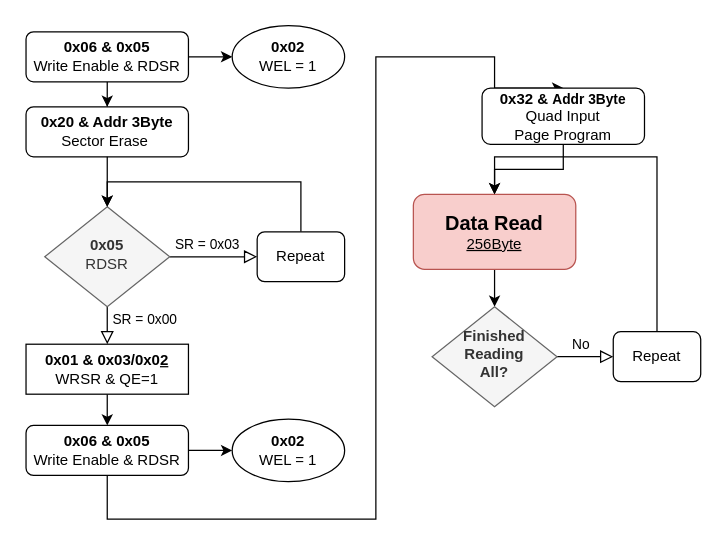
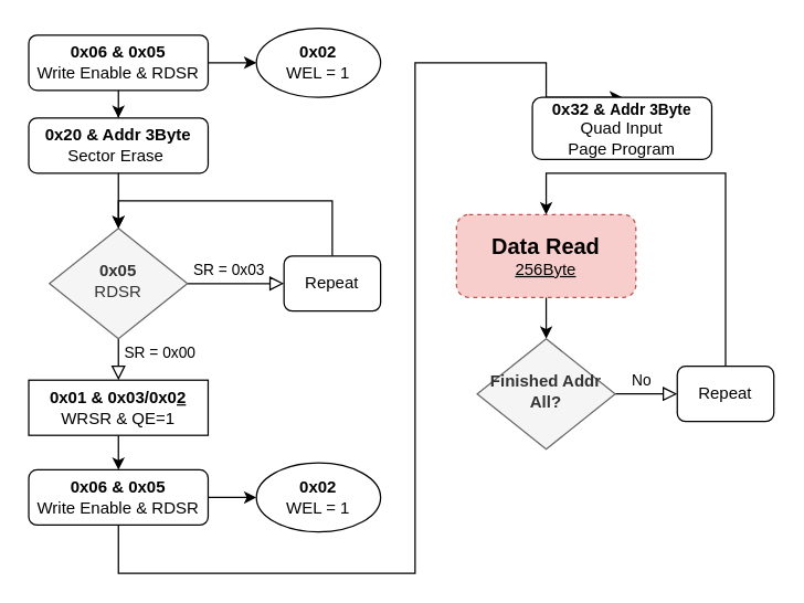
  <mxCell id="0" />
  <mxCell id="1" parent="0" />
  <mxCell id="2" value="" style="edgeStyle=orthogonalEdgeStyle;rounded=0;orthogonalLoop=1;jettySize=auto;html=1;fontSize=12;" parent="1" source="4" target="5" edge="1"><mxGeometry relative="1" as="geometry" /></mxCell>
  <mxCell id="3" value="" style="edgeStyle=orthogonalEdgeStyle;rounded=0;orthogonalLoop=1;jettySize=auto;html=1;fontSize=12;" parent="1" source="4" target="6" edge="1"><mxGeometry relative="1" as="geometry" /></mxCell>
  <mxCell id="4" value="&lt;b&gt;0x06 &amp;amp; 0x05&lt;br&gt;&lt;/b&gt;Write Enable &amp;amp; RDSR" style="rounded=1;whiteSpace=wrap;html=1;fontSize=12;glass=0;strokeWidth=1;shadow=0;" parent="1" vertex="1"><mxGeometry x="20" y="25" width="130" height="40" as="geometry" /></mxCell>
  <mxCell id="5" value="&lt;b&gt;0x02&lt;/b&gt;&lt;br&gt;WEL = 1" style="ellipse;whiteSpace=wrap;html=1;rounded=1;shadow=0;strokeWidth=1;glass=0;" parent="1" vertex="1"><mxGeometry x="185" y="20" width="90" height="50" as="geometry" /></mxCell>
  <mxCell id="6" value="&lt;b&gt;0x20&amp;nbsp;&lt;/b&gt;&lt;b&gt;&amp;amp; Addr 3Byte&lt;/b&gt;&lt;br&gt;Sector Erase&amp;nbsp;" style="whiteSpace=wrap;html=1;rounded=1;shadow=0;strokeWidth=1;glass=0;" parent="1" vertex="1"><mxGeometry x="20" y="85" width="130" height="40" as="geometry" /></mxCell>
  <mxCell id="7" style="edgeStyle=orthogonalEdgeStyle;rounded=0;orthogonalLoop=1;jettySize=auto;html=1;fontSize=11;" edge="1" parent="1" source="8"><mxGeometry relative="1" as="geometry"><mxPoint x="395" y="245" as="targetPoint" /></mxGeometry></mxCell>
- <mxCell id="8" value="&lt;b style=&quot;font-size: 16px&quot;&gt;Data Read&lt;br&gt;&lt;/b&gt;&lt;u&gt;256Byte&lt;/u&gt;" style="whiteSpace=wrap;html=1;rounded=1;shadow=0;strokeWidth=1;glass=0;fillColor=#f8cecc;strokeColor=#b85450;" parent="1" vertex="1"><mxGeometry x="330" y="155" width="130" height="60" as="geometry" /></mxCell>
+ <mxCell id="8" value="&lt;b style=&quot;font-size: 16px&quot;&gt;Data Read&lt;br&gt;&lt;/b&gt;&lt;u&gt;256Byte&lt;/u&gt;" style="whiteSpace=wrap;html=1;rounded=1;shadow=0;strokeWidth=1;glass=0;fillColor=#f8cecc;strokeColor=#b85450;dashed=1;" parent="1" vertex="1"><mxGeometry x="330" y="155" width="130" height="60" as="geometry" /></mxCell>
  <mxCell id="9" value="SR = 0x00" style="rounded=0;html=1;jettySize=auto;orthogonalLoop=1;fontSize=11;endArrow=block;endFill=0;endSize=8;strokeWidth=1;shadow=0;labelBackgroundColor=none;edgeStyle=orthogonalEdgeStyle;entryX=0.5;entryY=0;entryDx=0;entryDy=0;" edge="1" parent="1" source="11" target="16"><mxGeometry x="0.2" y="30" relative="1" as="geometry"><mxPoint as="offset" /><mxPoint x="85" y="275" as="targetPoint" /></mxGeometry></mxCell>
  <mxCell id="10" value="SR = 0x03" style="edgeStyle=orthogonalEdgeStyle;rounded=0;html=1;jettySize=auto;orthogonalLoop=1;fontSize=11;endArrow=block;endFill=0;endSize=8;strokeWidth=1;shadow=0;labelBackgroundColor=none;" edge="1" parent="1" source="11" target="13"><mxGeometry x="-0.143" y="10" relative="1" as="geometry"><mxPoint as="offset" /></mxGeometry></mxCell>
  <mxCell id="11" value="&lt;b&gt;0x05&lt;/b&gt;&lt;br&gt;RDSR" style="rhombus;whiteSpace=wrap;html=1;shadow=0;fontFamily=Helvetica;fontSize=12;align=center;strokeWidth=1;spacing=6;spacingTop=-4;fillColor=#f5f5f5;fontColor=#333333;strokeColor=#666666;" vertex="1" parent="1"><mxGeometry x="35" y="165" width="100" height="80" as="geometry" /></mxCell>
  <mxCell id="12" style="edgeStyle=orthogonalEdgeStyle;rounded=0;orthogonalLoop=1;jettySize=auto;html=1;entryX=0.5;entryY=0;entryDx=0;entryDy=0;fontSize=12;exitX=0.5;exitY=0;exitDx=0;exitDy=0;" edge="1" parent="1" source="13" target="11"><mxGeometry relative="1" as="geometry"><Array as="points"><mxPoint x="240" y="145" /><mxPoint x="85" y="145" /></Array></mxGeometry></mxCell>
  <mxCell id="13" value="Repeat" style="rounded=1;whiteSpace=wrap;html=1;fontSize=12;glass=0;strokeWidth=1;shadow=0;" vertex="1" parent="1"><mxGeometry x="205" y="185" width="70" height="40" as="geometry" /></mxCell>
  <mxCell id="14" value="" style="edgeStyle=orthogonalEdgeStyle;rounded=0;orthogonalLoop=1;jettySize=auto;html=1;fontSize=12;exitX=0.5;exitY=1;exitDx=0;exitDy=0;" edge="1" parent="1" target="11" source="6"><mxGeometry relative="1" as="geometry"><mxPoint x="85" y="145" as="sourcePoint" /></mxGeometry></mxCell>
  <mxCell id="15" value="" style="edgeStyle=orthogonalEdgeStyle;rounded=0;orthogonalLoop=1;jettySize=auto;html=1;fontSize=12;entryX=0.5;entryY=0;entryDx=0;entryDy=0;" edge="1" parent="1" source="16" target="19"><mxGeometry relative="1" as="geometry"><mxPoint x="85" y="355" as="targetPoint" /></mxGeometry></mxCell>
  <mxCell id="16" value="&lt;b&gt;0x01 &amp;amp; 0x03/0x0&lt;u&gt;2&lt;/u&gt;&lt;br&gt;&lt;/b&gt;WRSR &amp;amp; QE=1" style="whiteSpace=wrap;html=1;shadow=0;strokeWidth=1;glass=0;rounded=0;" vertex="1" parent="1"><mxGeometry x="20" y="275" width="130" height="40" as="geometry" /></mxCell>
  <mxCell id="17" value="" style="edgeStyle=orthogonalEdgeStyle;rounded=0;orthogonalLoop=1;jettySize=auto;html=1;fontSize=12;" edge="1" source="19" target="20" parent="1"><mxGeometry relative="1" as="geometry" /></mxCell>
  <mxCell id="18" value="" style="edgeStyle=orthogonalEdgeStyle;rounded=0;orthogonalLoop=1;jettySize=auto;html=1;entryX=0.5;entryY=0;entryDx=0;entryDy=0;exitX=0.5;exitY=1;exitDx=0;exitDy=0;" edge="1" parent="1" source="19" target="22"><mxGeometry relative="1" as="geometry"><Array as="points"><mxPoint x="85" y="415" /><mxPoint x="300" y="415" /><mxPoint x="300" y="45" /><mxPoint x="395" y="45" /></Array></mxGeometry></mxCell>
  <mxCell id="19" value="&lt;b&gt;0x06 &amp;amp; 0x05&lt;br&gt;&lt;/b&gt;Write Enable &amp;amp; RDSR" style="rounded=1;whiteSpace=wrap;html=1;fontSize=12;glass=0;strokeWidth=1;shadow=0;" vertex="1" parent="1"><mxGeometry x="20" y="340" width="130" height="40" as="geometry" /></mxCell>
  <mxCell id="20" value="&lt;b&gt;0x02&lt;/b&gt;&lt;br&gt;WEL = 1" style="ellipse;whiteSpace=wrap;html=1;rounded=1;shadow=0;strokeWidth=1;glass=0;" vertex="1" parent="1"><mxGeometry x="185" y="335" width="90" height="50" as="geometry" /></mxCell>
- <mxCell id="21" value="" style="edgeStyle=orthogonalEdgeStyle;rounded=0;orthogonalLoop=1;jettySize=auto;html=1;fontSize=11;" edge="1" parent="1" source="22" target="8"><mxGeometry relative="1" as="geometry" /></mxCell>
  <mxCell id="22" value="&lt;b&gt;0x32 &amp;amp; &lt;font style=&quot;font-size: 11px&quot;&gt;Addr 3Byte&lt;/font&gt;&lt;/b&gt;&lt;br&gt;Quad Input&lt;br&gt;Page Program" style="rounded=1;whiteSpace=wrap;html=1;fontSize=12;glass=0;strokeWidth=1;shadow=0;" vertex="1" parent="1"><mxGeometry x="385" y="70" width="130" height="45" as="geometry" /></mxCell>
  <mxCell id="23" value="No" style="edgeStyle=orthogonalEdgeStyle;rounded=0;html=1;jettySize=auto;orthogonalLoop=1;fontSize=11;endArrow=block;endFill=0;endSize=8;strokeWidth=1;shadow=0;labelBackgroundColor=none;" edge="1" source="24" target="26" parent="1"><mxGeometry x="-0.143" y="10" relative="1" as="geometry"><mxPoint as="offset" /></mxGeometry></mxCell>
- <mxCell id="24" value="&lt;b&gt;Finished Reading&lt;br&gt;All?&lt;br&gt;&lt;/b&gt;" style="rhombus;whiteSpace=wrap;html=1;shadow=0;fontFamily=Helvetica;fontSize=12;align=center;strokeWidth=1;spacing=6;spacingTop=-4;fillColor=#f5f5f5;fontColor=#333333;strokeColor=#666666;" vertex="1" parent="1"><mxGeometry x="345" y="245" width="100" height="80" as="geometry" /></mxCell>
+ <mxCell id="24" value="&lt;b&gt;Finished Addr&lt;br&gt;All?&lt;br&gt;&lt;/b&gt;" style="rhombus;whiteSpace=wrap;html=1;shadow=0;fontFamily=Helvetica;fontSize=12;align=center;strokeWidth=1;spacing=6;spacingTop=-4;fillColor=#f5f5f5;fontColor=#333333;strokeColor=#666666;" vertex="1" parent="1"><mxGeometry x="345" y="245" width="100" height="80" as="geometry" /></mxCell>
  <mxCell id="25" style="edgeStyle=orthogonalEdgeStyle;rounded=0;orthogonalLoop=1;jettySize=auto;html=1;entryX=0.5;entryY=0;entryDx=0;entryDy=0;fontSize=11;exitX=0.5;exitY=0;exitDx=0;exitDy=0;" edge="1" parent="1" source="26" target="8"><mxGeometry relative="1" as="geometry"><Array as="points"><mxPoint x="525" y="125" /><mxPoint x="395" y="125" /></Array></mxGeometry></mxCell>
  <mxCell id="26" value="Repeat" style="rounded=1;whiteSpace=wrap;html=1;fontSize=12;glass=0;strokeWidth=1;shadow=0;" vertex="1" parent="1"><mxGeometry x="490" y="265" width="70" height="40" as="geometry" /></mxCell>
